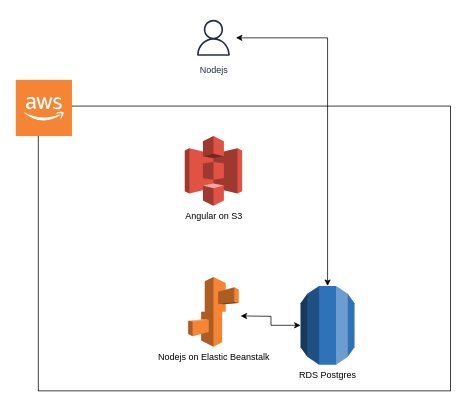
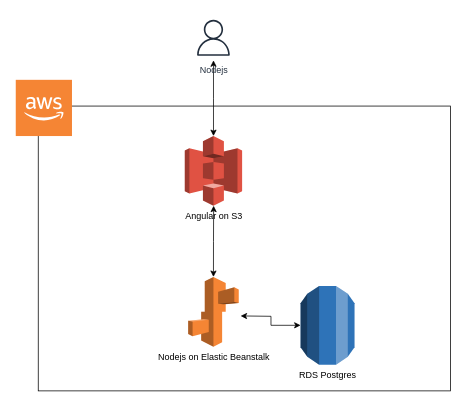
  <mxCell id="0" />
  <mxCell id="1" parent="0" />
  <mxCell id="2" value="" style="rounded=0;whiteSpace=wrap;html=1;container=1;movable=0;resizable=0;rotatable=0;deletable=0;editable=0;locked=1;connectable=0;" vertex="1" parent="1"><mxGeometry x="50" y="141" width="550" height="380" as="geometry" /></mxCell>
  <mxCell id="3" value="RDS Postgres" style="outlineConnect=0;dashed=0;verticalLabelPosition=bottom;verticalAlign=top;align=center;html=1;shape=mxgraph.aws3.rds;fillColor=#2E73B8;gradientColor=none;" vertex="1" parent="1"><mxGeometry x="400" y="381" width="72" height="105" as="geometry" /></mxCell>
  <mxCell id="4" value="Nodejs on Elastic Beanstalk" style="outlineConnect=0;dashed=0;verticalLabelPosition=bottom;verticalAlign=top;align=center;html=1;shape=mxgraph.aws3.elastic_beanstalk;fillColor=#F58534;gradientColor=none;" vertex="1" parent="1"><mxGeometry x="250" y="369" width="67.5" height="93" as="geometry" /></mxCell>
+ <mxCell id="5" style="edgeStyle=orthogonalEdgeStyle;rounded=0;orthogonalLoop=1;jettySize=auto;html=1;endArrow=classic;endFill=1;startArrow=classic;startFill=1;snapToPoint=1;entryX=0.5;entryY=0;entryDx=0;entryDy=0;entryPerimeter=0;" edge="1" parent="1" source="6" target="4"><mxGeometry relative="1" as="geometry"><mxPoint x="280" y="311" as="sourcePoint" /><mxPoint x="284" y="351" as="targetPoint" /></mxGeometry></mxCell>
  <mxCell id="6" value="Angular on S3" style="outlineConnect=0;dashed=0;verticalLabelPosition=bottom;verticalAlign=top;align=center;html=1;shape=mxgraph.aws3.s3;fillColor=#E05243;gradientColor=none;" vertex="1" parent="1"><mxGeometry x="245.5" y="181" width="76.5" height="93" as="geometry" /></mxCell>
  <mxCell id="7" value="" style="outlineConnect=0;dashed=0;verticalLabelPosition=bottom;verticalAlign=top;align=center;html=1;shape=mxgraph.aws3.cloud_2;fillColor=#F58534;gradientColor=none;" vertex="1" parent="1"><mxGeometry x="20" y="106" width="75" height="75" as="geometry" /></mxCell>
  <mxCell id="8" style="edgeStyle=orthogonalEdgeStyle;rounded=0;orthogonalLoop=1;jettySize=auto;html=1;entryX=0;entryY=0.5;entryDx=0;entryDy=0;entryPerimeter=0;startArrow=classic;startFill=1;" edge="1" parent="1" target="3"><mxGeometry relative="1" as="geometry"><mxPoint x="320" y="421" as="sourcePoint" /></mxGeometry></mxCell>
- <mxCell id="9" style="edgeStyle=orthogonalEdgeStyle;rounded=0;orthogonalLoop=1;jettySize=auto;html=1;startArrow=classic;startFill=1;" edge="1" parent="1" source="10" target="3"><mxGeometry relative="1" as="geometry" /></mxCell>
+ <mxCell id="9" style="edgeStyle=orthogonalEdgeStyle;rounded=0;orthogonalLoop=1;jettySize=auto;html=1;startArrow=classic;startFill=1;" edge="1" parent="1" source="10" target="6"><mxGeometry relative="1" as="geometry" /></mxCell>
  <mxCell id="10" value="Nodejs" style="sketch=0;outlineConnect=0;fontColor=#232F3E;gradientColor=none;strokeColor=#232F3E;fillColor=#ffffff;dashed=0;verticalLabelPosition=bottom;verticalAlign=top;align=center;html=1;fontSize=12;fontStyle=0;aspect=fixed;shape=mxgraph.aws4.resourceIcon;resIcon=mxgraph.aws4.user;" vertex="1" parent="1"><mxGeometry x="253.75" y="20" width="60" height="60" as="geometry" /></mxCell>
